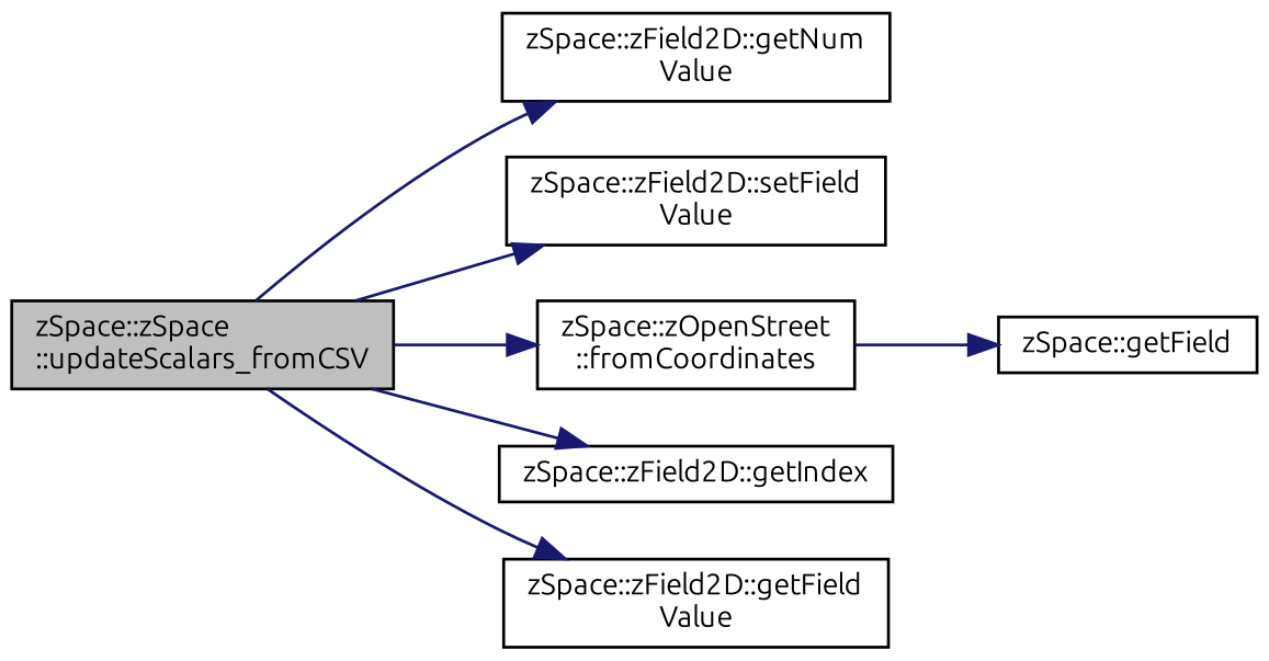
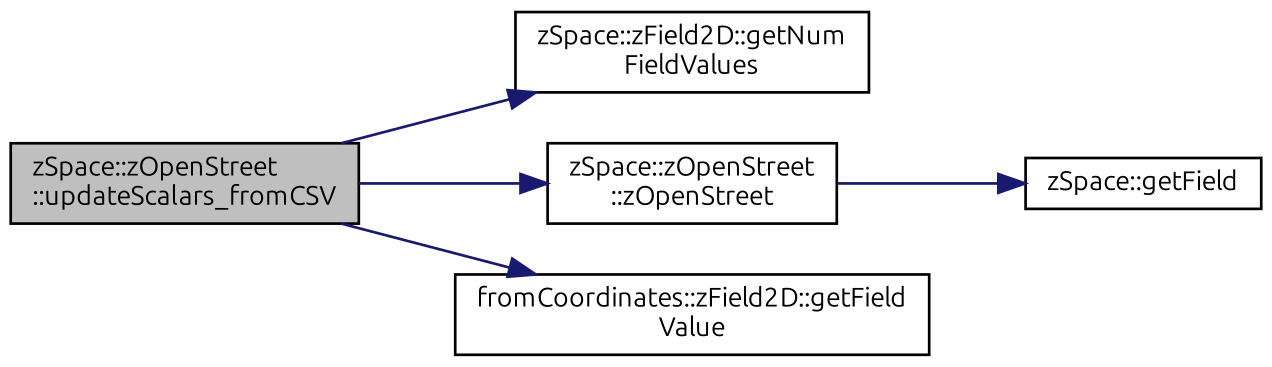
  digraph {
    fontname=Ubuntu
    rankdir=LR
    node [color=black fillcolor=white fontname=Ubuntu fontsize=10 shape=record style=filled]
    edge [color=midnightblue fontname=Ubuntu fontsize=10 labelfontname=Helvetica labelfontsize=10 style=solid]
-   n1 [fillcolor=grey75 fontcolor=black height=0.2 label="zSpace::zSpace\l::updateScalars_fromCSV" width=0.4]
-   n2 [height=0.2 label="zSpace::zField2D::getNum\lValue" width=0.4]
-   n3 [height=0.2 label="zSpace::zField2D::setField\lValue" width=0.4]
-   n4 [height=0.2 label="zSpace::zOpenStreet\l::fromCoordinates" width=0.4]
-   n5 [height=0.2 label="zSpace::zField2D::getIndex" width=0.4]
-   n6 [height=0.2 label="zSpace::zField2D::getField\lValue" width=0.4]
+   n1 [fillcolor=grey75 fontcolor=black height=0.2 label="zSpace::zOpenStreet\l::updateScalars_fromCSV" width=0.4]
+   n2 [height=0.2 label="zSpace::zField2D::getNum\lFieldValues" width=0.4]
+   n4 [height=0.2 label="zSpace::zOpenStreet\l::zOpenStreet" width=0.4]
+   n6 [height=0.2 label="fromCoordinates::zField2D::getField\lValue" width=0.4]
    n7 [height=0.2 label="zSpace::getField" width=0.4]
    n1 -> n2
-   n1 -> n3
    n1 -> n4
-   n1 -> n5
    n1 -> n6
    n4 -> n7
  }
